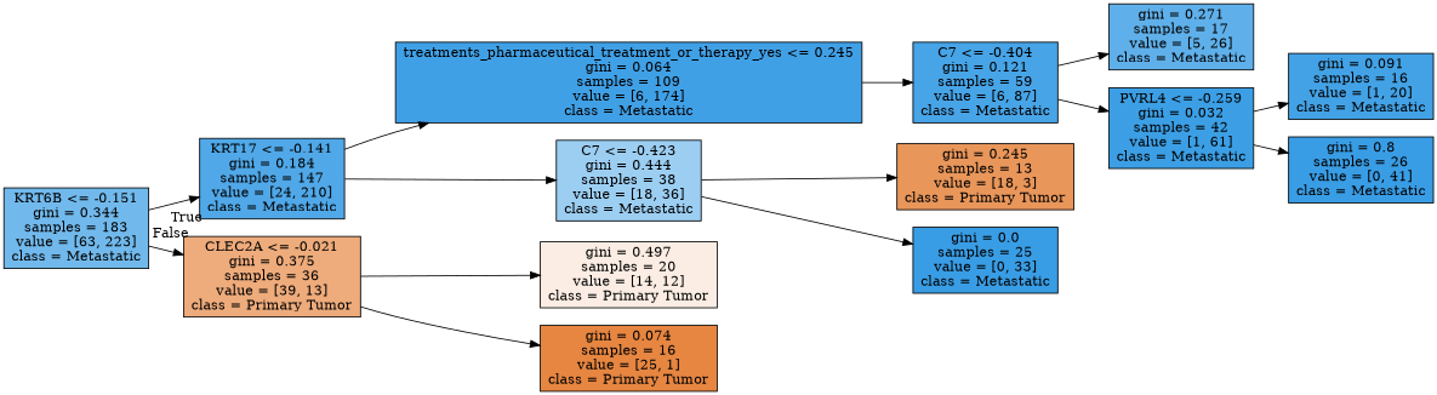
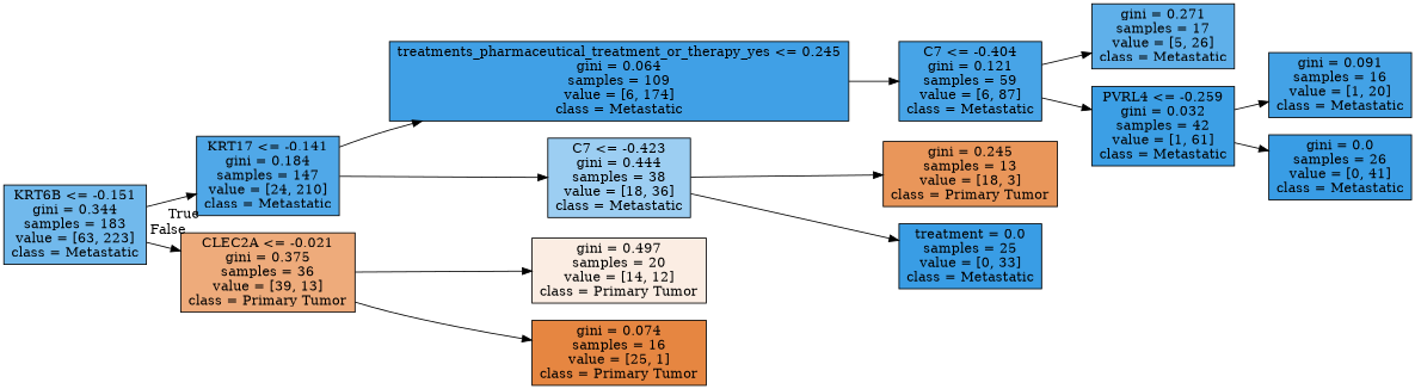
  digraph {
    rankdir=LR
    node [color=black fillcolor="#399de5" shape=box style=filled]
    n1 [fillcolor="#71b9ec" label="KRT6B <= -0.151\ngini = 0.344\nsamples = 183\nvalue = [63, 223]\nclass = Metastatic"]
    n2 [fillcolor="#50a8e8" label="KRT17 <= -0.141\ngini = 0.184\nsamples = 147\nvalue = [24, 210]\nclass = Metastatic"]
    n3 [fillcolor="#eeab7b" label="CLEC2A <= -0.021\ngini = 0.375\nsamples = 36\nvalue = [39, 13]\nclass = Primary Tumor"]
    n4 [fillcolor="#40a0e6" label="treatments_pharmaceutical_treatment_or_therapy_yes <= 0.245\ngini = 0.064\nsamples = 109\nvalue = [6, 174]\nclass = Metastatic"]
    n5 [fillcolor="#9ccef2" label="C7 <= -0.423\ngini = 0.444\nsamples = 38\nvalue = [18, 36]\nclass = Metastatic"]
    n6 [fillcolor="#fbede3" label="gini = 0.497\nsamples = 20\nvalue = [14, 12]\nclass = Primary Tumor"]
    n7 [fillcolor="#e68641" label="gini = 0.074\nsamples = 16\nvalue = [25, 1]\nclass = Primary Tumor"]
    n8 [fillcolor="#47a4e7" label="C7 <= -0.404\ngini = 0.121\nsamples = 59\nvalue = [6, 87]\nclass = Metastatic"]
    n9 [fillcolor="#e9965a" label="gini = 0.245\nsamples = 13\nvalue = [18, 3]\nclass = Primary Tumor"]
-   n10 [label="gini = 0.0\nsamples = 25\nvalue = [0, 33]\nclass = Metastatic"]
+   n10 [label="treatment = 0.0\nsamples = 25\nvalue = [0, 33]\nclass = Metastatic"]
    n11 [fillcolor="#5fb0ea" label="gini = 0.271\nsamples = 17\nvalue = [5, 26]\nclass = Metastatic"]
    n12 [fillcolor="#3c9fe5" label="PVRL4 <= -0.259\ngini = 0.032\nsamples = 42\nvalue = [1, 61]\nclass = Metastatic"]
    n13 [fillcolor="#43a2e6" label="gini = 0.091\nsamples = 16\nvalue = [1, 20]\nclass = Metastatic"]
-   n14 [label="gini = 0.8\nsamples = 26\nvalue = [0, 41]\nclass = Metastatic"]
+   n14 [label="gini = 0.0\nsamples = 26\nvalue = [0, 41]\nclass = Metastatic"]
    n1 -> n2 [headlabel=True labelangle=45 labeldistance=2.5]
    n1 -> n3 [headlabel=False labelangle=-45 labeldistance=2.5]
    n2 -> n4
    n2 -> n5
    n3 -> n6
    n3 -> n7
    n4 -> n8
    n5 -> n9
    n5 -> n10
    n8 -> n11
    n8 -> n12
    n12 -> n13
    n12 -> n14
  }
